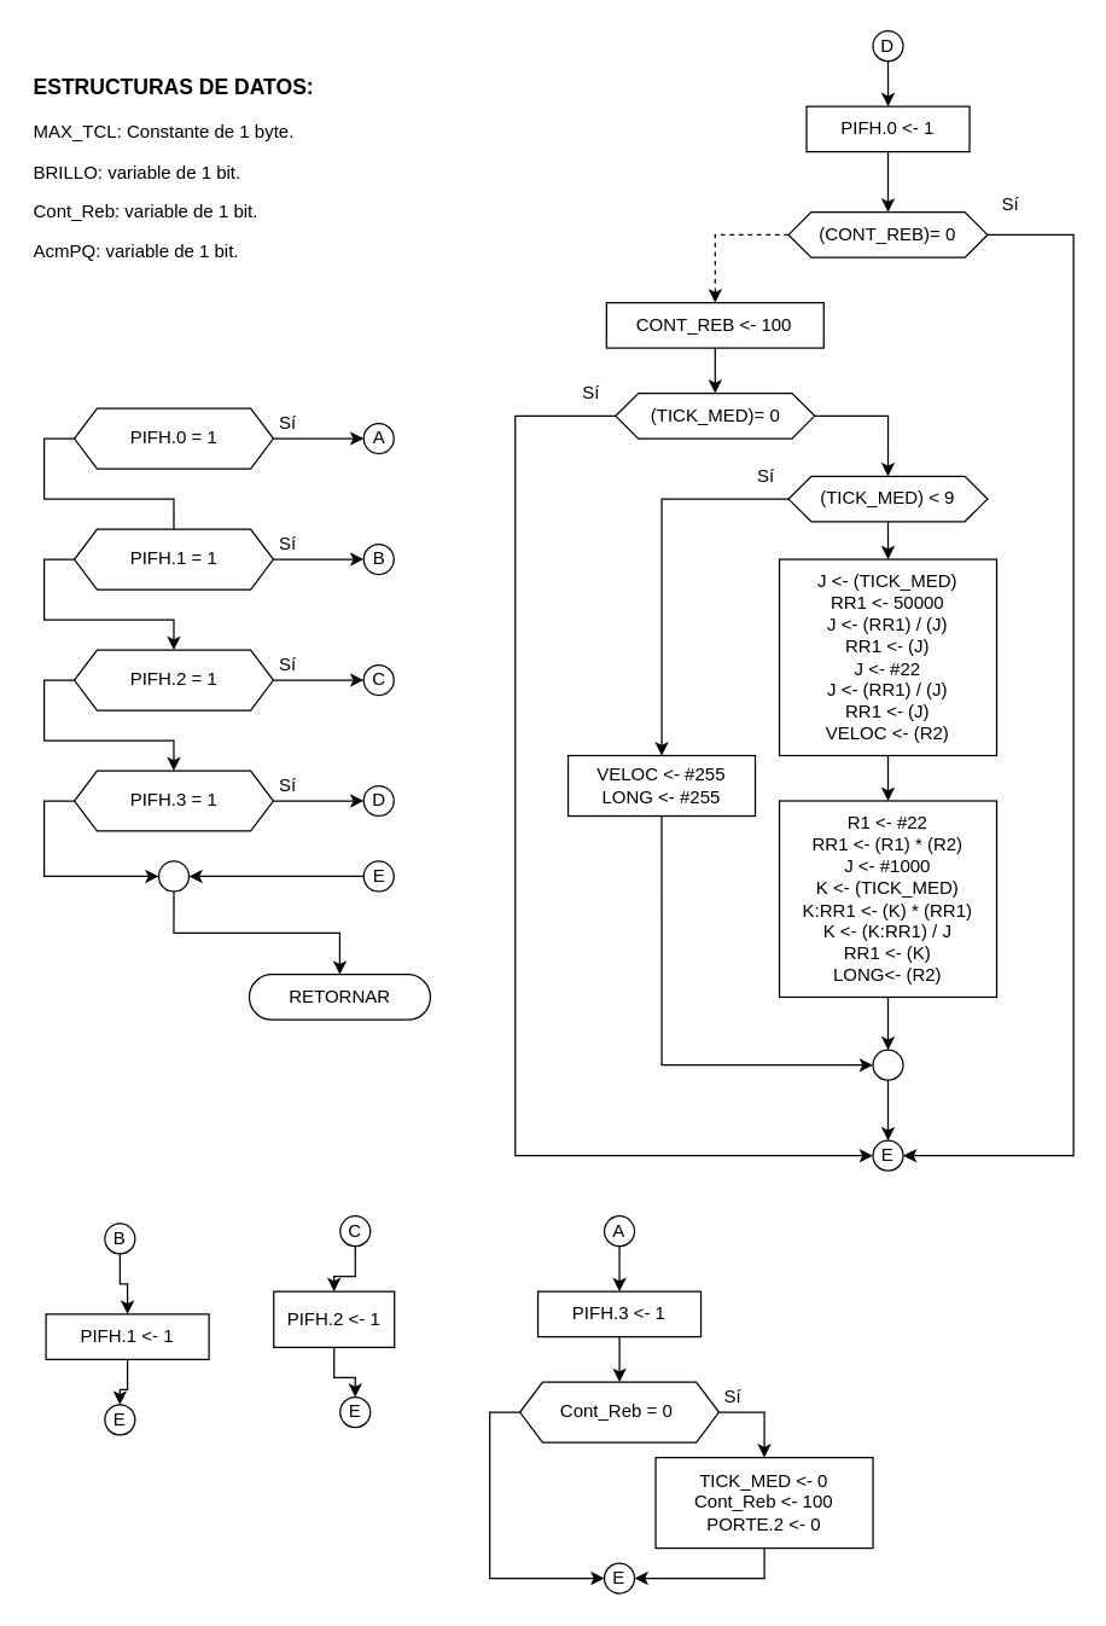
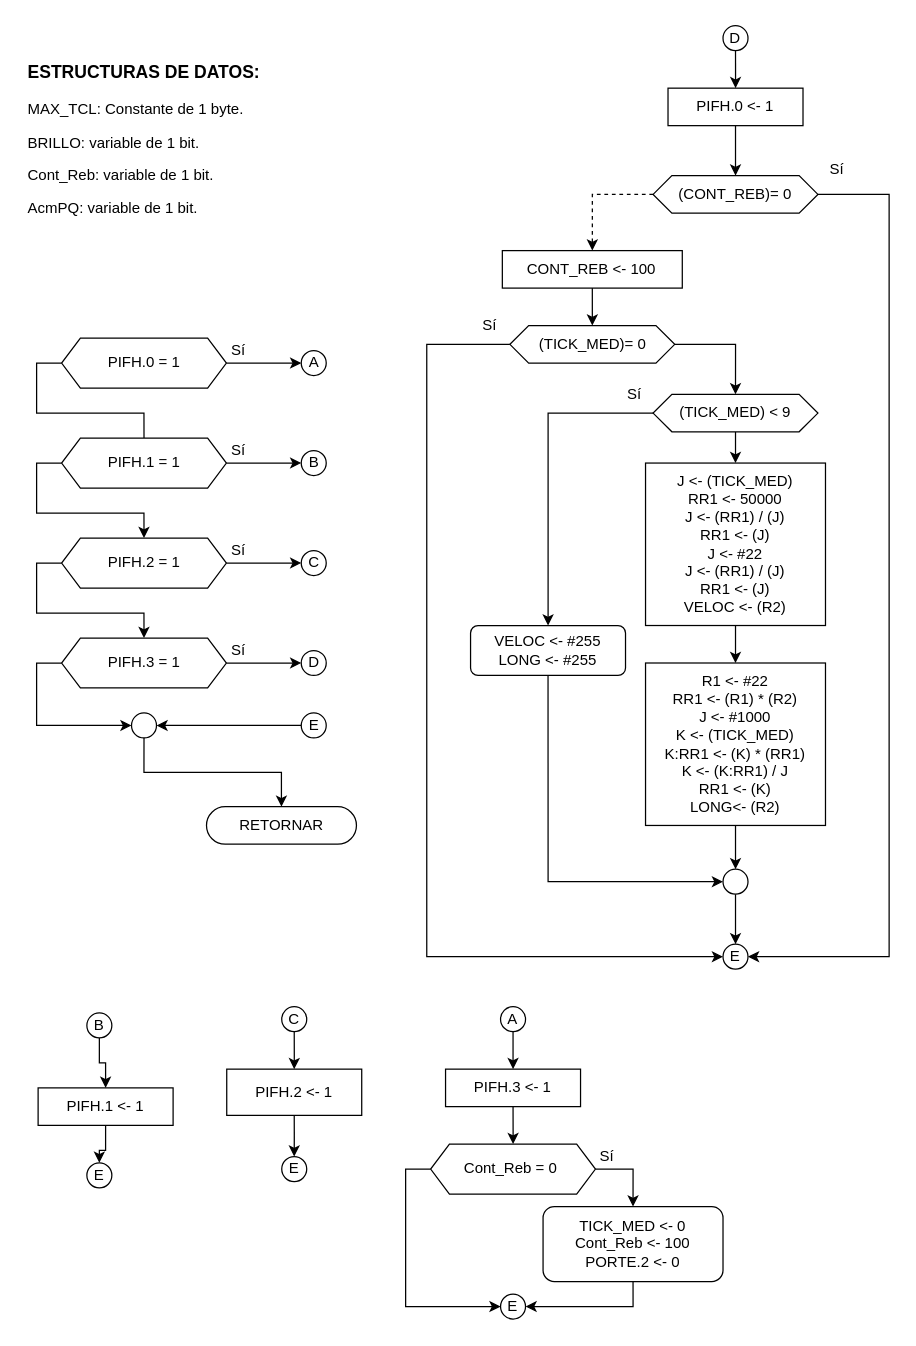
  <mxCell id="0" />
  <mxCell id="1" parent="0" />
  <mxCell id="2" style="edgeStyle=orthogonalEdgeStyle;rounded=0;orthogonalLoop=1;jettySize=auto;html=1;exitX=0;exitY=0.5;exitDx=0;exitDy=0;entryX=0;entryY=0.5;entryDx=0;entryDy=0;" parent="1" source="4" target="19" edge="1"><mxGeometry relative="1" as="geometry" /></mxCell>
  <mxCell id="3" style="edgeStyle=orthogonalEdgeStyle;rounded=0;orthogonalLoop=1;jettySize=auto;html=1;exitX=1;exitY=0.5;exitDx=0;exitDy=0;entryX=0.5;entryY=0;entryDx=0;entryDy=0;" parent="1" source="4" target="35" edge="1"><mxGeometry relative="1" as="geometry" /></mxCell>
  <mxCell id="4" value="Cont_Reb = 0&amp;nbsp;" style="shape=hexagon;perimeter=hexagonPerimeter2;whiteSpace=wrap;html=1;size=0.114;" parent="1" vertex="1"><mxGeometry x="344.11" y="915" width="131.88" height="40" as="geometry" /></mxCell>
  <mxCell id="5" value="Sí" style="text;html=1;align=center;verticalAlign=middle;resizable=0;points=[];autosize=1;" parent="1" vertex="1"><mxGeometry x="470.05" y="915" width="30" height="20" as="geometry" /></mxCell>
  <mxCell id="6" value="&lt;h3 style=&quot;text-align: center&quot;&gt;ESTRUCTURAS DE DATOS:&lt;/h3&gt;&lt;p&gt;MAX_TCL: Constante de 1 byte.&lt;/p&gt;&lt;p&gt;BRILLO: variable de 1 bit.&lt;/p&gt;&lt;p&gt;Cont_Reb: variable de 1 bit.&lt;/p&gt;&lt;p&gt;AcmPQ: variable de 1 bit.&lt;/p&gt;&lt;p&gt;&lt;/p&gt;" style="text;html=1;strokeColor=none;fillColor=none;align=left;verticalAlign=middle;whiteSpace=wrap;rounded=0;" parent="1" vertex="1"><mxGeometry x="20" y="50" width="204.74" height="120" as="geometry" /></mxCell>
  <mxCell id="7" style="edgeStyle=orthogonalEdgeStyle;rounded=0;orthogonalLoop=1;jettySize=auto;html=1;exitX=0;exitY=0.5;exitDx=0;exitDy=0;entryX=0.5;entryY=0;entryDx=0;entryDy=0;endArrow=none;" parent="1" source="9" target="12" edge="1"><mxGeometry relative="1" as="geometry" /></mxCell>
  <mxCell id="8" style="edgeStyle=orthogonalEdgeStyle;rounded=0;orthogonalLoop=1;jettySize=auto;html=1;exitX=1;exitY=0.5;exitDx=0;exitDy=0;entryX=0;entryY=0.5;entryDx=0;entryDy=0;" parent="1" source="9" target="22" edge="1"><mxGeometry relative="1" as="geometry" /></mxCell>
  <mxCell id="9" value="PIFH.0 = 1" style="shape=hexagon;perimeter=hexagonPerimeter2;whiteSpace=wrap;html=1;size=0.114;" parent="1" vertex="1"><mxGeometry x="48.8" y="270" width="131.88" height="40" as="geometry" /></mxCell>
  <mxCell id="10" style="edgeStyle=orthogonalEdgeStyle;rounded=0;orthogonalLoop=1;jettySize=auto;html=1;exitX=0;exitY=0.5;exitDx=0;exitDy=0;entryX=0.5;entryY=0;entryDx=0;entryDy=0;" parent="1" source="12" target="15" edge="1"><mxGeometry relative="1" as="geometry" /></mxCell>
  <mxCell id="11" style="edgeStyle=orthogonalEdgeStyle;rounded=0;orthogonalLoop=1;jettySize=auto;html=1;exitX=1;exitY=0.5;exitDx=0;exitDy=0;entryX=0;entryY=0.5;entryDx=0;entryDy=0;" parent="1" source="12" target="23" edge="1"><mxGeometry relative="1" as="geometry" /></mxCell>
  <mxCell id="12" value="PIFH.1 = 1" style="shape=hexagon;perimeter=hexagonPerimeter2;whiteSpace=wrap;html=1;size=0.114;" parent="1" vertex="1"><mxGeometry x="48.8" y="350" width="131.88" height="40" as="geometry" /></mxCell>
  <mxCell id="13" style="edgeStyle=orthogonalEdgeStyle;rounded=0;orthogonalLoop=1;jettySize=auto;html=1;exitX=0;exitY=0.5;exitDx=0;exitDy=0;entryX=0.5;entryY=0;entryDx=0;entryDy=0;" parent="1" source="15" target="18" edge="1"><mxGeometry relative="1" as="geometry" /></mxCell>
  <mxCell id="14" style="edgeStyle=orthogonalEdgeStyle;rounded=0;orthogonalLoop=1;jettySize=auto;html=1;exitX=1;exitY=0.5;exitDx=0;exitDy=0;entryX=0;entryY=0.5;entryDx=0;entryDy=0;" parent="1" source="15" target="24" edge="1"><mxGeometry relative="1" as="geometry" /></mxCell>
  <mxCell id="15" value="PIFH.2 = 1" style="shape=hexagon;perimeter=hexagonPerimeter2;whiteSpace=wrap;html=1;size=0.114;" parent="1" vertex="1"><mxGeometry x="48.8" y="430" width="131.88" height="40" as="geometry" /></mxCell>
  <mxCell id="16" style="edgeStyle=orthogonalEdgeStyle;rounded=0;orthogonalLoop=1;jettySize=auto;html=1;exitX=1;exitY=0.5;exitDx=0;exitDy=0;entryX=0;entryY=0.5;entryDx=0;entryDy=0;" parent="1" source="18" target="25" edge="1"><mxGeometry relative="1" as="geometry" /></mxCell>
  <mxCell id="17" style="edgeStyle=orthogonalEdgeStyle;rounded=0;orthogonalLoop=1;jettySize=auto;html=1;exitX=0;exitY=0.5;exitDx=0;exitDy=0;entryX=0;entryY=0.5;entryDx=0;entryDy=0;" parent="1" source="18" target="28" edge="1"><mxGeometry relative="1" as="geometry" /></mxCell>
  <mxCell id="18" value="PIFH.3 = 1" style="shape=hexagon;perimeter=hexagonPerimeter2;whiteSpace=wrap;html=1;size=0.114;" parent="1" vertex="1"><mxGeometry x="48.8" y="510" width="131.88" height="40" as="geometry" /></mxCell>
  <mxCell id="19" value="E" style="ellipse;whiteSpace=wrap;html=1;aspect=fixed;" parent="1" vertex="1"><mxGeometry x="400.05" y="1035" width="20" height="20" as="geometry" /></mxCell>
  <mxCell id="20" style="edgeStyle=orthogonalEdgeStyle;rounded=0;orthogonalLoop=1;jettySize=auto;html=1;exitX=0.5;exitY=1;exitDx=0;exitDy=0;entryX=0.5;entryY=0;entryDx=0;entryDy=0;" parent="1" source="21" target="41" edge="1"><mxGeometry relative="1" as="geometry" /></mxCell>
  <mxCell id="21" value="A" style="ellipse;whiteSpace=wrap;html=1;aspect=fixed;" parent="1" vertex="1"><mxGeometry x="400.05" y="805" width="20" height="20" as="geometry" /></mxCell>
  <mxCell id="22" value="A" style="ellipse;whiteSpace=wrap;html=1;aspect=fixed;" parent="1" vertex="1"><mxGeometry x="240.56" y="280" width="20" height="20" as="geometry" /></mxCell>
  <mxCell id="23" value="B" style="ellipse;whiteSpace=wrap;html=1;aspect=fixed;" parent="1" vertex="1"><mxGeometry x="240.56" y="360" width="20" height="20" as="geometry" /></mxCell>
  <mxCell id="24" value="C" style="ellipse;whiteSpace=wrap;html=1;aspect=fixed;" parent="1" vertex="1"><mxGeometry x="240.56" y="440" width="20" height="20" as="geometry" /></mxCell>
  <mxCell id="25" value="D" style="ellipse;whiteSpace=wrap;html=1;aspect=fixed;" parent="1" vertex="1"><mxGeometry x="240.56" y="520" width="20" height="20" as="geometry" /></mxCell>
  <mxCell id="26" value="RETORNAR" style="rounded=1;whiteSpace=wrap;html=1;fontSize=12;glass=0;strokeWidth=1;shadow=0;arcSize=50;" parent="1" vertex="1"><mxGeometry x="164.74" y="645" width="120" height="30" as="geometry" /></mxCell>
  <mxCell id="27" style="edgeStyle=orthogonalEdgeStyle;rounded=0;orthogonalLoop=1;jettySize=auto;html=1;exitX=0.5;exitY=1;exitDx=0;exitDy=0;" parent="1" source="28" target="26" edge="1"><mxGeometry relative="1" as="geometry" /></mxCell>
  <mxCell id="28" value="" style="ellipse;whiteSpace=wrap;html=1;aspect=fixed;" parent="1" vertex="1"><mxGeometry x="104.74" y="570" width="20" height="20" as="geometry" /></mxCell>
  <mxCell id="29" style="edgeStyle=orthogonalEdgeStyle;rounded=0;orthogonalLoop=1;jettySize=auto;html=1;exitX=0;exitY=0.5;exitDx=0;exitDy=0;entryX=1;entryY=0.5;entryDx=0;entryDy=0;" parent="1" source="30" target="28" edge="1"><mxGeometry relative="1" as="geometry" /></mxCell>
  <mxCell id="30" value="E" style="ellipse;whiteSpace=wrap;html=1;aspect=fixed;" parent="1" vertex="1"><mxGeometry x="240.56" y="570" width="20" height="20" as="geometry" /></mxCell>
  <mxCell id="31" value="E" style="ellipse;whiteSpace=wrap;html=1;aspect=fixed;" parent="1" vertex="1"><mxGeometry x="69.01" y="930" width="20" height="20" as="geometry" /></mxCell>
  <mxCell id="32" style="edgeStyle=orthogonalEdgeStyle;rounded=0;orthogonalLoop=1;jettySize=auto;html=1;exitX=0.5;exitY=1;exitDx=0;exitDy=0;" parent="1" source="33" target="43" edge="1"><mxGeometry relative="1" as="geometry" /></mxCell>
  <mxCell id="33" value="B" style="ellipse;whiteSpace=wrap;html=1;aspect=fixed;" parent="1" vertex="1"><mxGeometry x="69.01" y="810" width="20" height="20" as="geometry" /></mxCell>
  <mxCell id="34" style="edgeStyle=orthogonalEdgeStyle;rounded=0;orthogonalLoop=1;jettySize=auto;html=1;exitX=0.5;exitY=1;exitDx=0;exitDy=0;entryX=1;entryY=0.5;entryDx=0;entryDy=0;" parent="1" source="35" target="19" edge="1"><mxGeometry relative="1" as="geometry" /></mxCell>
- <mxCell id="35" value="&lt;span&gt;TICK_MED &amp;lt;- 0&lt;br&gt;Cont_Reb &amp;lt;- 100&lt;br&gt;PORTE.2 &amp;lt;- 0&lt;br&gt;&lt;/span&gt;" style="rounded=0;whiteSpace=wrap;html=1;" parent="1" vertex="1"><mxGeometry x="434.07" y="965" width="144" height="60" as="geometry" /></mxCell>
+ <mxCell id="35" value="&lt;span&gt;TICK_MED &amp;lt;- 0&lt;br&gt;Cont_Reb &amp;lt;- 100&lt;br&gt;PORTE.2 &amp;lt;- 0&lt;br&gt;&lt;/span&gt;" style="whiteSpace=wrap;html=1;rounded=1;" parent="1" vertex="1"><mxGeometry x="434.07" y="965" width="144" height="60" as="geometry" /></mxCell>
  <mxCell id="36" style="edgeStyle=orthogonalEdgeStyle;rounded=0;orthogonalLoop=1;jettySize=auto;html=1;exitX=1;exitY=0.5;exitDx=0;exitDy=0;entryX=0.5;entryY=0;entryDx=0;entryDy=0;" parent="1" edge="1"><mxGeometry relative="1" as="geometry"><mxPoint x="506.03" y="590" as="targetPoint" /></mxGeometry></mxCell>
  <mxCell id="37" value="E" style="ellipse;whiteSpace=wrap;html=1;aspect=fixed;" parent="1" vertex="1"><mxGeometry x="224.95" y="925" width="20" height="20" as="geometry" /></mxCell>
  <mxCell id="38" style="edgeStyle=orthogonalEdgeStyle;rounded=0;orthogonalLoop=1;jettySize=auto;html=1;exitX=0.5;exitY=1;exitDx=0;exitDy=0;" parent="1" source="39" target="45" edge="1"><mxGeometry relative="1" as="geometry" /></mxCell>
  <mxCell id="39" value="C" style="ellipse;whiteSpace=wrap;html=1;aspect=fixed;" parent="1" vertex="1"><mxGeometry x="224.95" y="805" width="20" height="20" as="geometry" /></mxCell>
  <mxCell id="40" style="edgeStyle=orthogonalEdgeStyle;rounded=0;orthogonalLoop=1;jettySize=auto;html=1;exitX=0.5;exitY=1;exitDx=0;exitDy=0;" parent="1" source="41" target="4" edge="1"><mxGeometry relative="1" as="geometry" /></mxCell>
  <mxCell id="41" value="&lt;span&gt;PIFH.3 &amp;lt;- 1&lt;br&gt;&lt;/span&gt;" style="rounded=0;whiteSpace=wrap;html=1;" parent="1" vertex="1"><mxGeometry x="356.04" y="855" width="108.02" height="30" as="geometry" /></mxCell>
  <mxCell id="42" style="edgeStyle=orthogonalEdgeStyle;rounded=0;orthogonalLoop=1;jettySize=auto;html=1;exitX=0.5;exitY=1;exitDx=0;exitDy=0;" edge="1" parent="1" source="43" target="31"><mxGeometry relative="1" as="geometry" /></mxCell>
  <mxCell id="43" value="&lt;span&gt;PIFH.1 &amp;lt;- 1&lt;br&gt;&lt;/span&gt;" style="rounded=0;whiteSpace=wrap;html=1;" parent="1" vertex="1"><mxGeometry x="30" y="870" width="108.02" height="30" as="geometry" /></mxCell>
  <mxCell id="44" style="edgeStyle=orthogonalEdgeStyle;rounded=0;orthogonalLoop=1;jettySize=auto;html=1;exitX=0.5;exitY=1;exitDx=0;exitDy=0;" edge="1" parent="1" source="45" target="37"><mxGeometry relative="1" as="geometry" /></mxCell>
- <mxCell id="45" value="&lt;span&gt;PIFH.2 &amp;lt;- 1&lt;br&gt;&lt;/span&gt;" style="rounded=0;whiteSpace=wrap;html=1;" parent="1" vertex="1"><mxGeometry x="180.94" y="855" width="80" height="37" as="geometry" /></mxCell>
+ <mxCell id="45" value="&lt;span&gt;PIFH.2 &amp;lt;- 1&lt;br&gt;&lt;/span&gt;" style="rounded=0;whiteSpace=wrap;html=1;" parent="1" vertex="1"><mxGeometry x="180.94" y="855" width="108.02" height="37" as="geometry" /></mxCell>
  <mxCell id="46" style="edgeStyle=orthogonalEdgeStyle;rounded=0;orthogonalLoop=1;jettySize=auto;html=1;exitX=1;exitY=0.5;exitDx=0;exitDy=0;entryX=1;entryY=0.5;entryDx=0;entryDy=0;" parent="1" source="48" target="50" edge="1"><mxGeometry relative="1" as="geometry"><mxPoint x="695.95" y="210" as="targetPoint" /><Array as="points"><mxPoint x="710.95" y="155" /><mxPoint x="710.95" y="765" /></Array></mxGeometry></mxCell>
  <mxCell id="47" style="edgeStyle=orthogonalEdgeStyle;rounded=0;orthogonalLoop=1;jettySize=auto;html=1;exitX=0;exitY=0.5;exitDx=0;exitDy=0;dashed=1;" edge="1" parent="1" source="48" target="60"><mxGeometry relative="1" as="geometry" /></mxCell>
  <mxCell id="48" value="(CONT_REB)= 0" style="shape=hexagon;perimeter=hexagonPerimeter2;whiteSpace=wrap;html=1;size=0.114;" parent="1" vertex="1"><mxGeometry x="522.13" y="140" width="131.88" height="30" as="geometry" /></mxCell>
  <mxCell id="49" value="Sí" style="text;html=1;align=center;verticalAlign=middle;resizable=0;points=[];autosize=1;" parent="1" vertex="1"><mxGeometry x="654.01" y="125" width="30" height="20" as="geometry" /></mxCell>
  <mxCell id="50" value="E" style="ellipse;whiteSpace=wrap;html=1;aspect=fixed;" parent="1" vertex="1"><mxGeometry x="578.07" y="755" width="20" height="20" as="geometry" /></mxCell>
  <mxCell id="51" style="edgeStyle=orthogonalEdgeStyle;rounded=0;orthogonalLoop=1;jettySize=auto;html=1;exitX=0.5;exitY=1;exitDx=0;exitDy=0;" parent="1" source="52" target="54" edge="1"><mxGeometry relative="1" as="geometry" /></mxCell>
  <mxCell id="52" value="D" style="ellipse;whiteSpace=wrap;html=1;aspect=fixed;" parent="1" vertex="1"><mxGeometry x="578.07" y="20" width="20" height="20" as="geometry" /></mxCell>
  <mxCell id="53" style="edgeStyle=orthogonalEdgeStyle;rounded=0;orthogonalLoop=1;jettySize=auto;html=1;exitX=0.5;exitY=1;exitDx=0;exitDy=0;entryX=0.5;entryY=0;entryDx=0;entryDy=0;" parent="1" source="54" target="48" edge="1"><mxGeometry relative="1" as="geometry" /></mxCell>
  <mxCell id="54" value="&lt;span&gt;PIFH.0 &amp;lt;- 1&lt;br&gt;&lt;/span&gt;" style="rounded=0;whiteSpace=wrap;html=1;" parent="1" vertex="1"><mxGeometry x="534.06" y="70" width="108.02" height="30" as="geometry" /></mxCell>
  <mxCell id="55" value="Sí" style="text;html=1;align=center;verticalAlign=middle;resizable=0;points=[];autosize=1;" parent="1" vertex="1"><mxGeometry x="174.74" y="270" width="30" height="20" as="geometry" /></mxCell>
  <mxCell id="56" value="Sí" style="text;html=1;align=center;verticalAlign=middle;resizable=0;points=[];autosize=1;" parent="1" vertex="1"><mxGeometry x="174.74" y="350" width="30" height="20" as="geometry" /></mxCell>
  <mxCell id="57" value="Sí" style="text;html=1;align=center;verticalAlign=middle;resizable=0;points=[];autosize=1;" parent="1" vertex="1"><mxGeometry x="174.74" y="430" width="30" height="20" as="geometry" /></mxCell>
  <mxCell id="58" value="Sí" style="text;html=1;align=center;verticalAlign=middle;resizable=0;points=[];autosize=1;" parent="1" vertex="1"><mxGeometry x="174.74" y="510" width="30" height="20" as="geometry" /></mxCell>
  <mxCell id="59" style="edgeStyle=orthogonalEdgeStyle;rounded=0;orthogonalLoop=1;jettySize=auto;html=1;exitX=0.5;exitY=1;exitDx=0;exitDy=0;" edge="1" parent="1" source="60" target="63"><mxGeometry relative="1" as="geometry" /></mxCell>
  <mxCell id="60" value="&lt;span&gt;CONT_REB &amp;lt;- 100&lt;br&gt;&lt;/span&gt;" style="rounded=0;whiteSpace=wrap;html=1;" vertex="1" parent="1"><mxGeometry x="401.48" y="200" width="144" height="30" as="geometry" /></mxCell>
  <mxCell id="61" style="edgeStyle=orthogonalEdgeStyle;rounded=0;orthogonalLoop=1;jettySize=auto;html=1;exitX=0;exitY=0.5;exitDx=0;exitDy=0;entryX=0;entryY=0.5;entryDx=0;entryDy=0;" edge="1" parent="1" source="63" target="50"><mxGeometry relative="1" as="geometry"><Array as="points"><mxPoint x="340.95" y="275" /><mxPoint x="340.95" y="765" /></Array></mxGeometry></mxCell>
  <mxCell id="62" style="edgeStyle=orthogonalEdgeStyle;rounded=0;orthogonalLoop=1;jettySize=auto;html=1;exitX=1;exitY=0.5;exitDx=0;exitDy=0;entryX=0.5;entryY=0;entryDx=0;entryDy=0;" edge="1" parent="1" source="63" target="66"><mxGeometry relative="1" as="geometry"><mxPoint x="568.613" y="315" as="targetPoint" /></mxGeometry></mxCell>
  <mxCell id="63" value="(TICK_MED)= 0" style="shape=hexagon;perimeter=hexagonPerimeter2;whiteSpace=wrap;html=1;size=0.114;" vertex="1" parent="1"><mxGeometry x="407.54" y="260" width="131.88" height="30" as="geometry" /></mxCell>
  <mxCell id="64" style="edgeStyle=orthogonalEdgeStyle;rounded=0;orthogonalLoop=1;jettySize=auto;html=1;exitX=0.5;exitY=1;exitDx=0;exitDy=0;entryX=0.5;entryY=0;entryDx=0;entryDy=0;" edge="1" parent="1" source="66" target="68"><mxGeometry relative="1" as="geometry" /></mxCell>
  <mxCell id="65" style="edgeStyle=orthogonalEdgeStyle;rounded=0;orthogonalLoop=1;jettySize=auto;html=1;exitX=0;exitY=0.5;exitDx=0;exitDy=0;" edge="1" parent="1" source="66" target="70"><mxGeometry relative="1" as="geometry" /></mxCell>
  <mxCell id="66" value="(TICK_MED) &amp;lt; 9" style="shape=hexagon;perimeter=hexagonPerimeter2;whiteSpace=wrap;html=1;size=0.114;" vertex="1" parent="1"><mxGeometry x="522.13" y="315" width="131.88" height="30" as="geometry" /></mxCell>
  <mxCell id="67" style="edgeStyle=orthogonalEdgeStyle;rounded=0;orthogonalLoop=1;jettySize=auto;html=1;exitX=0.5;exitY=1;exitDx=0;exitDy=0;entryX=0.5;entryY=0;entryDx=0;entryDy=0;" edge="1" parent="1" source="68" target="74"><mxGeometry relative="1" as="geometry" /></mxCell>
  <mxCell id="68" value="J &amp;lt;- (TICK_MED)&lt;br&gt;RR1 &amp;lt;- 50000&lt;br&gt;J &amp;lt;- (RR1) / (J)&lt;br&gt;RR1 &amp;lt;- (J)&lt;br&gt;J &amp;lt;- #22&lt;br&gt;J &amp;lt;- (RR1) / (J)&lt;br&gt;RR1 &amp;lt;- (J)&lt;br&gt;VELOC &amp;lt;- (R2)" style="rounded=0;whiteSpace=wrap;html=1;" vertex="1" parent="1"><mxGeometry x="516.07" y="370" width="144" height="130" as="geometry" /></mxCell>
  <mxCell id="69" style="edgeStyle=orthogonalEdgeStyle;rounded=0;orthogonalLoop=1;jettySize=auto;html=1;exitX=0.5;exitY=1;exitDx=0;exitDy=0;entryX=0;entryY=0.5;entryDx=0;entryDy=0;" edge="1" parent="1" source="70" target="76"><mxGeometry relative="1" as="geometry" /></mxCell>
- <mxCell id="70" value="&lt;span&gt;VELOC &amp;lt;- #255&lt;br&gt;LONG &amp;lt;- #255&lt;br&gt;&lt;/span&gt;" style="rounded=0;whiteSpace=wrap;html=1;" vertex="1" parent="1"><mxGeometry x="376.05" y="500" width="124" height="40" as="geometry" /></mxCell>
+ <mxCell id="70" value="&lt;span&gt;VELOC &amp;lt;- #255&lt;br&gt;LONG &amp;lt;- #255&lt;br&gt;&lt;/span&gt;" style="whiteSpace=wrap;html=1;rounded=1;" vertex="1" parent="1"><mxGeometry x="376.05" y="500" width="124" height="40" as="geometry" /></mxCell>
  <mxCell id="71" value="Sí" style="text;html=1;align=center;verticalAlign=middle;resizable=0;points=[];autosize=1;" vertex="1" parent="1"><mxGeometry x="376.05" y="250" width="30" height="20" as="geometry" /></mxCell>
  <mxCell id="72" value="Sí" style="text;html=1;align=center;verticalAlign=middle;resizable=0;points=[];autosize=1;" vertex="1" parent="1"><mxGeometry x="492.13" y="305" width="30" height="20" as="geometry" /></mxCell>
  <mxCell id="73" style="edgeStyle=orthogonalEdgeStyle;rounded=0;orthogonalLoop=1;jettySize=auto;html=1;exitX=0.5;exitY=1;exitDx=0;exitDy=0;entryX=0.5;entryY=0;entryDx=0;entryDy=0;" edge="1" parent="1" source="74" target="76"><mxGeometry relative="1" as="geometry" /></mxCell>
  <mxCell id="74" value="R1 &amp;lt;- #22&lt;br&gt;RR1 &amp;lt;- (R1) * (R2)&lt;br&gt;J &amp;lt;- #1000&lt;br&gt;K &amp;lt;- (TICK_MED)&lt;br&gt;K:RR1 &amp;lt;- (K) * (RR1)&lt;br&gt;K &amp;lt;- (K:RR1) / J&lt;br&gt;RR1 &amp;lt;- (K)&lt;br&gt;LONG&amp;lt;- (R2)" style="rounded=0;whiteSpace=wrap;html=1;" vertex="1" parent="1"><mxGeometry x="516.07" y="530" width="144" height="130" as="geometry" /></mxCell>
  <mxCell id="75" style="edgeStyle=orthogonalEdgeStyle;rounded=0;orthogonalLoop=1;jettySize=auto;html=1;exitX=0.5;exitY=1;exitDx=0;exitDy=0;entryX=0.5;entryY=0;entryDx=0;entryDy=0;" edge="1" parent="1" source="76" target="50"><mxGeometry relative="1" as="geometry" /></mxCell>
  <mxCell id="76" value="" style="ellipse;whiteSpace=wrap;html=1;aspect=fixed;" vertex="1" parent="1"><mxGeometry x="578.07" y="695" width="20" height="20" as="geometry" /></mxCell>
